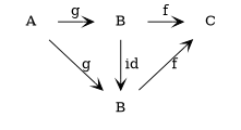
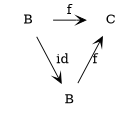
  digraph {
    rankdir=TB
    node [shape=plaintext]
    edge [arrowhead=vee arrowtail=vee]
-   A
    B
    C
    n4 [label=B]
    subgraph sub_1 {
      rank=same
-     A
      B
      C
    }
-   A -> B [label=g]
-   A -> n4 [label=g]
    B -> C [label=f]
    B -> n4 [label=< id>]
    n4 -> C [label=f]
  }
